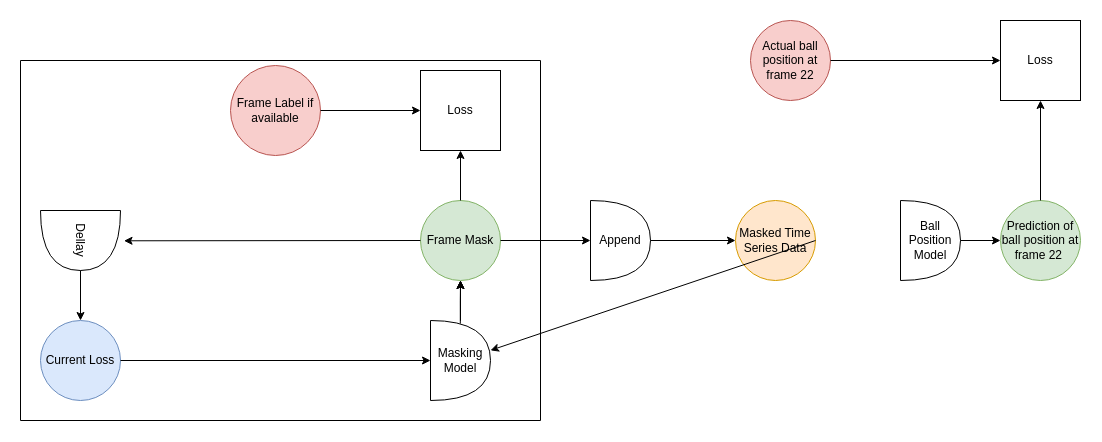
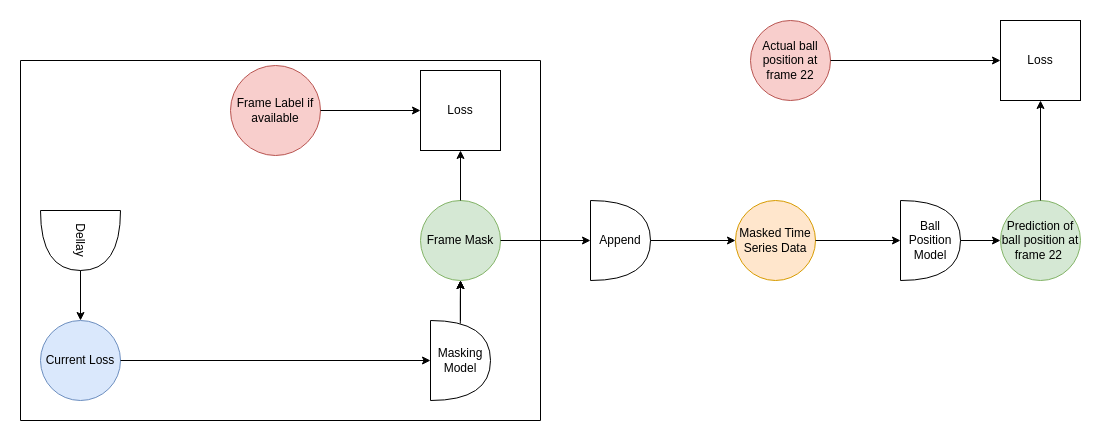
  <mxCell id="0" />
  <mxCell id="1" parent="0" />
  <mxCell id="2" value="" style="swimlane;startSize=0;" vertex="1" parent="1"><mxGeometry x="20" y="60" width="520" height="360" as="geometry" /></mxCell>
  <mxCell id="3" value="Current Loss" style="ellipse;whiteSpace=wrap;html=1;aspect=fixed;fillColor=#dae8fc;strokeColor=#6c8ebf;" vertex="1" parent="2"><mxGeometry x="20" y="260" width="80" height="80" as="geometry" /></mxCell>
  <mxCell id="4" value="" style="edgeStyle=orthogonalEdgeStyle;rounded=0;orthogonalLoop=1;jettySize=auto;html=1;" edge="1" parent="2" source="6" target="7"><mxGeometry relative="1" as="geometry" /></mxCell>
  <mxCell id="5" value="" style="edgeStyle=orthogonalEdgeStyle;rounded=0;orthogonalLoop=1;jettySize=auto;html=1;exitX=0.497;exitY=0.039;exitDx=0;exitDy=0;exitPerimeter=0;" edge="1" parent="2" source="6" target="7"><mxGeometry relative="1" as="geometry"><mxPoint x="440" y="260" as="sourcePoint" /></mxGeometry></mxCell>
  <mxCell id="6" value="Masking Model" style="shape=or;whiteSpace=wrap;html=1;" vertex="1" parent="2"><mxGeometry x="410" y="260" width="60" height="80" as="geometry" /></mxCell>
  <mxCell id="7" value="Frame Mask" style="ellipse;whiteSpace=wrap;html=1;aspect=fixed;fillColor=#d5e8d4;strokeColor=#82b366;" vertex="1" parent="2"><mxGeometry x="400" y="140" width="80" height="80" as="geometry" /></mxCell>
  <mxCell id="8" value="Loss" style="whiteSpace=wrap;html=1;aspect=fixed;" vertex="1" parent="2"><mxGeometry x="400" y="10" width="80" height="80" as="geometry" /></mxCell>
  <mxCell id="9" value="Frame Label if available" style="ellipse;whiteSpace=wrap;html=1;aspect=fixed;fillColor=#f8cecc;strokeColor=#b85450;" vertex="1" parent="2"><mxGeometry x="210" y="5" width="90" height="90" as="geometry" /></mxCell>
  <mxCell id="10" value="Dellay" style="shape=or;whiteSpace=wrap;html=1;rotation=90;" vertex="1" parent="2"><mxGeometry x="30" y="140" width="60" height="80" as="geometry" /></mxCell>
  <mxCell id="11" value="" style="endArrow=classic;html=1;rounded=0;exitX=1;exitY=0.5;exitDx=0;exitDy=0;entryX=0;entryY=0.5;entryDx=0;entryDy=0;entryPerimeter=0;" edge="1" parent="2" source="3" target="6"><mxGeometry width="50" height="50" relative="1" as="geometry"><mxPoint x="330" y="240" as="sourcePoint" /><mxPoint x="380" y="190" as="targetPoint" /></mxGeometry></mxCell>
  <mxCell id="12" value="" style="endArrow=classic;html=1;rounded=0;" edge="1" parent="2"><mxGeometry width="50" height="50" relative="1" as="geometry"><mxPoint x="440" y="260" as="sourcePoint" /><mxPoint x="440" y="220" as="targetPoint" /></mxGeometry></mxCell>
  <mxCell id="13" value="" style="endArrow=classic;html=1;rounded=0;exitX=0.5;exitY=0;exitDx=0;exitDy=0;entryX=0.5;entryY=1;entryDx=0;entryDy=0;" edge="1" parent="2" source="7" target="8"><mxGeometry width="50" height="50" relative="1" as="geometry"><mxPoint x="450" y="260" as="sourcePoint" /><mxPoint x="500" y="210" as="targetPoint" /></mxGeometry></mxCell>
  <mxCell id="14" value="" style="endArrow=classic;html=1;rounded=0;exitX=1;exitY=0.5;exitDx=0;exitDy=0;exitPerimeter=0;entryX=0.5;entryY=0;entryDx=0;entryDy=0;" edge="1" parent="2" source="10" target="3"><mxGeometry width="50" height="50" relative="1" as="geometry"><mxPoint x="450" y="290" as="sourcePoint" /><mxPoint x="500" y="240" as="targetPoint" /></mxGeometry></mxCell>
  <mxCell id="15" value="" style="endArrow=classic;html=1;rounded=0;exitX=1;exitY=0.5;exitDx=0;exitDy=0;entryX=0;entryY=0.5;entryDx=0;entryDy=0;" edge="1" parent="2" source="9" target="8"><mxGeometry width="50" height="50" relative="1" as="geometry"><mxPoint x="700" y="140" as="sourcePoint" /><mxPoint x="750" y="90" as="targetPoint" /></mxGeometry></mxCell>
- <mxCell id="16" value="" style="endArrow=classic;html=1;rounded=0;exitX=0;exitY=0.5;exitDx=0;exitDy=0;entryX=0.505;entryY=-0.044;entryDx=0;entryDy=0;entryPerimeter=0;" edge="1" parent="2" source="7" target="10"><mxGeometry width="50" height="50" relative="1" as="geometry"><mxPoint x="700" y="140" as="sourcePoint" /><mxPoint x="750" y="90" as="targetPoint" /></mxGeometry></mxCell>
  <mxCell id="17" value="Append" style="shape=or;whiteSpace=wrap;html=1;" vertex="1" parent="1"><mxGeometry x="590" y="200" width="60" height="80" as="geometry" /></mxCell>
  <mxCell id="18" value="" style="endArrow=classic;html=1;rounded=0;exitX=1;exitY=0.5;exitDx=0;exitDy=0;entryX=0;entryY=0.5;entryDx=0;entryDy=0;entryPerimeter=0;" edge="1" parent="1" source="7" target="17"><mxGeometry width="50" height="50" relative="1" as="geometry"><mxPoint x="460" y="320" as="sourcePoint" /><mxPoint x="510" y="270" as="targetPoint" /></mxGeometry></mxCell>
  <mxCell id="19" value="Masked Time Series Data" style="ellipse;whiteSpace=wrap;html=1;aspect=fixed;fillColor=#ffe6cc;strokeColor=#d79b00;" vertex="1" parent="1"><mxGeometry x="735" y="200" width="80" height="80" as="geometry" /></mxCell>
  <mxCell id="20" value="" style="endArrow=classic;html=1;rounded=0;exitX=1;exitY=0.5;exitDx=0;exitDy=0;exitPerimeter=0;entryX=0;entryY=0.5;entryDx=0;entryDy=0;" edge="1" parent="1" source="17" target="19"><mxGeometry width="50" height="50" relative="1" as="geometry"><mxPoint x="680" y="320" as="sourcePoint" /><mxPoint x="730" y="270" as="targetPoint" /></mxGeometry></mxCell>
  <mxCell id="21" value="Ball Position Model" style="shape=or;whiteSpace=wrap;html=1;" vertex="1" parent="1"><mxGeometry x="900" y="200" width="60" height="80" as="geometry" /></mxCell>
- <mxCell id="22" value="" style="endArrow=classic;html=1;rounded=0;exitX=1;exitY=0.5;exitDx=0;exitDy=0;" edge="1" parent="1" source="19" target="6"><mxGeometry width="50" height="50" relative="1" as="geometry"><mxPoint x="690" y="200" as="sourcePoint" /><mxPoint x="740" y="150" as="targetPoint" /></mxGeometry></mxCell>
+ <mxCell id="22" value="" style="endArrow=classic;html=1;rounded=0;exitX=1;exitY=0.5;exitDx=0;exitDy=0;entryX=0;entryY=0.5;entryDx=0;entryDy=0;entryPerimeter=0;" edge="1" parent="1" source="19" target="21"><mxGeometry width="50" height="50" relative="1" as="geometry"><mxPoint x="690" y="200" as="sourcePoint" /><mxPoint x="740" y="150" as="targetPoint" /></mxGeometry></mxCell>
  <mxCell id="23" value="" style="endArrow=classic;html=1;rounded=0;exitX=1;exitY=0.5;exitDx=0;exitDy=0;exitPerimeter=0;" edge="1" parent="1" source="21" target="24"><mxGeometry width="50" height="50" relative="1" as="geometry"><mxPoint x="790" y="200" as="sourcePoint" /><mxPoint x="1040" y="240" as="targetPoint" /></mxGeometry></mxCell>
  <mxCell id="24" value="Prediction of ball position at frame 22&amp;nbsp;" style="ellipse;whiteSpace=wrap;html=1;aspect=fixed;fillColor=#d5e8d4;strokeColor=#82b366;" vertex="1" parent="1"><mxGeometry x="1000" y="200" width="80" height="80" as="geometry" /></mxCell>
  <mxCell id="25" value="Actual ball position at frame 22" style="ellipse;whiteSpace=wrap;html=1;aspect=fixed;fillColor=#f8cecc;strokeColor=#b85450;" vertex="1" parent="1"><mxGeometry x="750" y="20" width="80" height="80" as="geometry" /></mxCell>
  <mxCell id="26" value="Loss" style="whiteSpace=wrap;html=1;aspect=fixed;" vertex="1" parent="1"><mxGeometry x="1000" y="20" width="80" height="80" as="geometry" /></mxCell>
  <mxCell id="27" value="" style="endArrow=classic;html=1;rounded=0;exitX=1;exitY=0.5;exitDx=0;exitDy=0;entryX=0;entryY=0.5;entryDx=0;entryDy=0;" edge="1" parent="1" source="25" target="26"><mxGeometry width="50" height="50" relative="1" as="geometry"><mxPoint x="790" y="200" as="sourcePoint" /><mxPoint x="840" y="150" as="targetPoint" /></mxGeometry></mxCell>
  <mxCell id="28" value="" style="endArrow=classic;html=1;rounded=0;exitX=0.5;exitY=0;exitDx=0;exitDy=0;entryX=0.5;entryY=1;entryDx=0;entryDy=0;" edge="1" parent="1" source="24" target="26"><mxGeometry width="50" height="50" relative="1" as="geometry"><mxPoint x="790" y="200" as="sourcePoint" /><mxPoint x="840" y="150" as="targetPoint" /></mxGeometry></mxCell>
